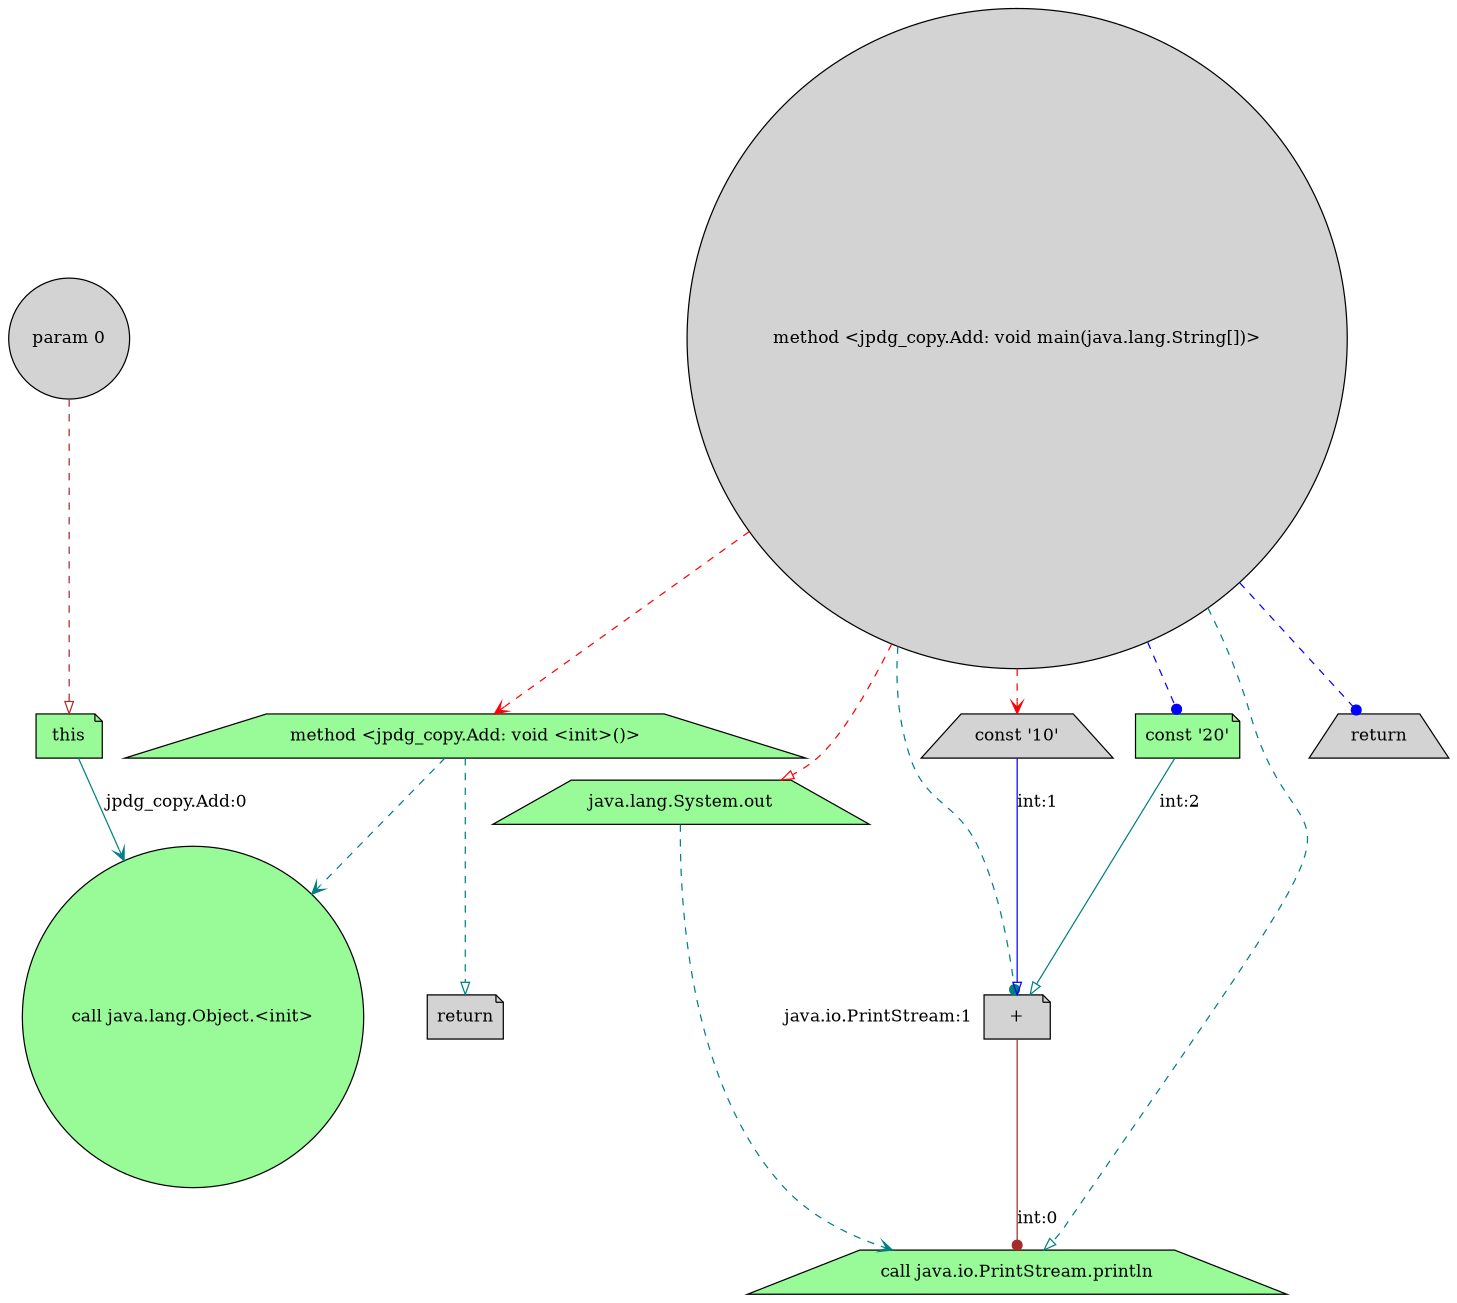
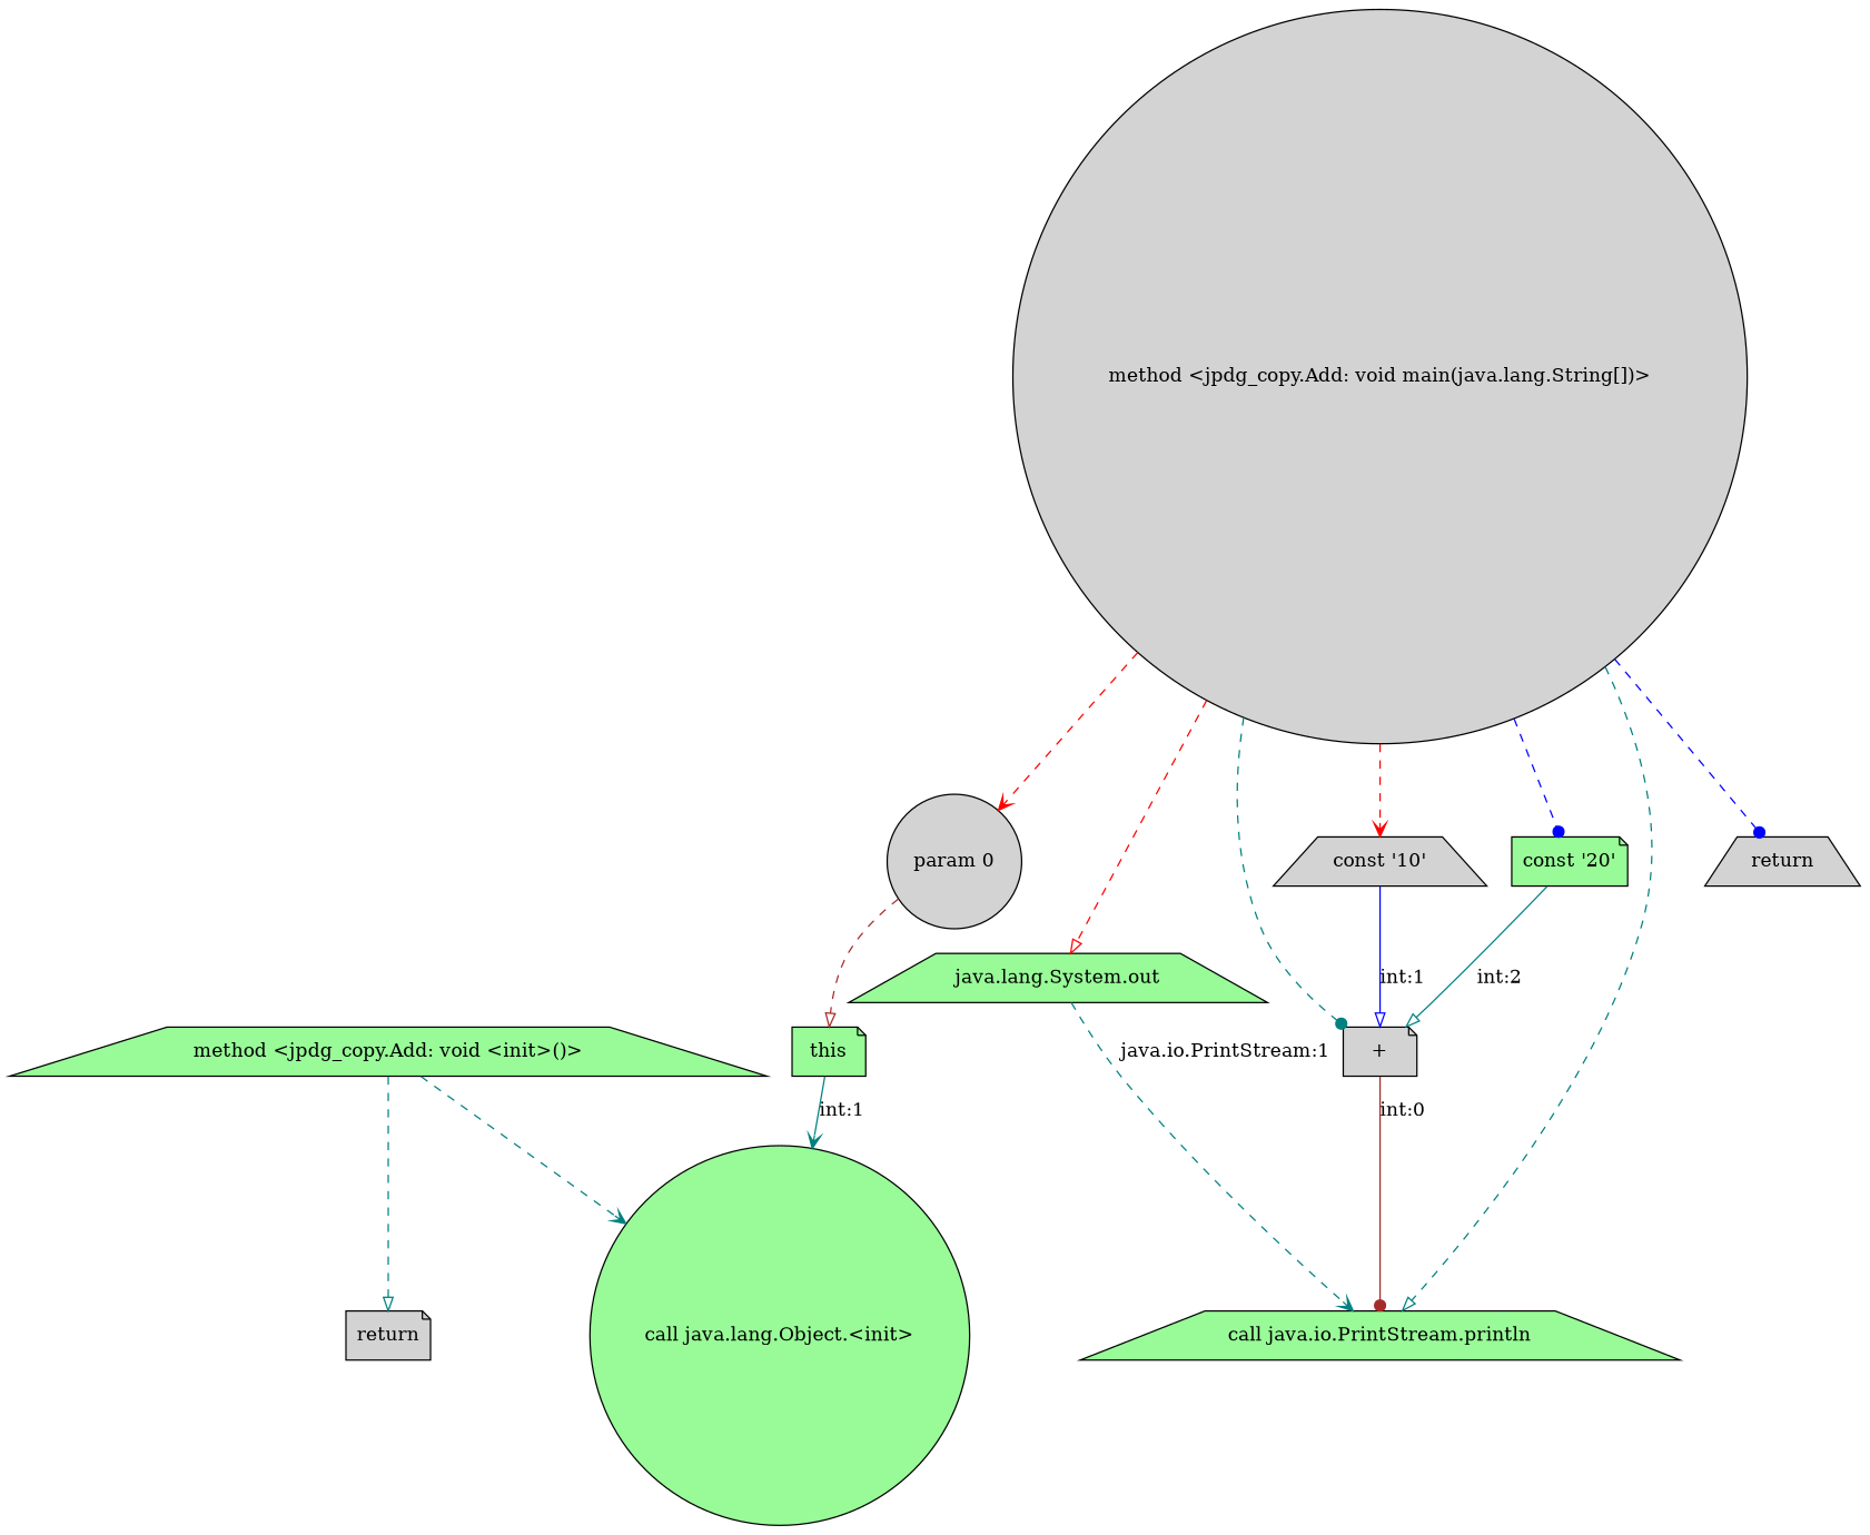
  digraph {
    node [fillcolor=palegreen shape=trapezium style=filled]
    edge [arrowhead=onormal color=teal style=dashed]
    n1 [label="method <jpdg_copy.Add: void <init>()>"]
    n2 [label="call java.lang.Object.<init>" shape=circle]
    n3 [fillcolor=lightgrey label=return shape=note]
    n4 [label=this shape=note]
    n5 [fillcolor=lightgrey label="method <jpdg_copy.Add: void main(java.lang.String[])>" shape=circle]
    n6 [fillcolor=lightgrey label="param 0" shape=circle]
    n7 [label="java.lang.System.out"]
    n8 [fillcolor=lightgrey label="+" shape=note]
    n9 [fillcolor=lightgrey label="const '10'"]
    n10 [label="const '20'" shape=note]
    n11 [label="call java.io.PrintStream.println"]
    n12 [fillcolor=lightgrey label=return]
    n1 -> n2 [arrowhead=vee]
    n1 -> n3
-   n4 -> n2 [arrowhead=vee label="jpdg_copy.Add:0" style=""]
-   n5 -> n1 [arrowhead=vee color=red]
+   n4 -> n2 [arrowhead=vee label="int:1" style=""]
+   n5 -> n6 [arrowhead=vee color=red]
    n5 -> n7 [color=red]
    n5 -> n8 [arrowhead=dot]
    n5 -> n9 [arrowhead=vee color=red]
    n5 -> n10 [arrowhead=dot color=blue]
    n5 -> n11
    n5 -> n12 [arrowhead=dot color=blue]
    n6 -> n4 [color=brown]
    n7 -> n11 [arrowhead=vee label="java.io.PrintStream:1"]
    n8 -> n11 [arrowhead=dot color=brown label="int:0" style=""]
    n9 -> n8 [color=blue label="int:1" style=""]
    n10 -> n8 [label="int:2" style=""]
  }
